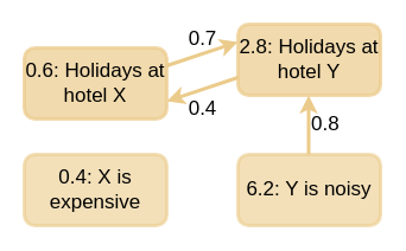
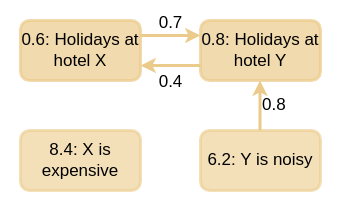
  <mxCell id="0" />
  <mxCell id="1" parent="0" />
- <mxCell id="2" value="&lt;font style=&quot;font-size: 17px;&quot;&gt;0.6: Holidays at hotel X&lt;br&gt;&lt;/font&gt;" style="rounded=1;whiteSpace=wrap;html=1;fillColor=#EBCB8B;strokeColor=#ebcb8b;strokeWidth=3;gradientColor=none;opacity=70;" vertex="1" parent="1"><mxGeometry x="20" y="40" width="120" height="60" as="geometry" /></mxCell>
- <mxCell id="3" value="&lt;font style=&quot;font-size: 17px;&quot;&gt;2.8: Holidays at hotel Y&lt;br&gt;&lt;/font&gt;" style="rounded=1;whiteSpace=wrap;html=1;fillColor=#EBCB8B;strokeColor=#ebcb8b;strokeWidth=3;gradientColor=none;opacity=70;" vertex="1" parent="1"><mxGeometry x="200" y="20" width="120" height="60" as="geometry" /></mxCell>
- <mxCell id="4" value="&lt;div&gt;&lt;font style=&quot;font-size: 17px;&quot;&gt;0.4: X is expensive&lt;/font&gt;&lt;/div&gt;" style="rounded=1;whiteSpace=wrap;html=1;fillColor=#EBCB8B;strokeColor=#ebcb8b;strokeWidth=3;gradientColor=none;opacity=60;" vertex="1" parent="1"><mxGeometry x="20" y="130" width="120" height="60" as="geometry" /></mxCell>
+ <mxCell id="2" value="&lt;font style=&quot;font-size: 17px;&quot;&gt;0.6: Holidays at hotel X&lt;br&gt;&lt;/font&gt;" style="rounded=1;whiteSpace=wrap;html=1;fillColor=#EBCB8B;strokeColor=#ebcb8b;strokeWidth=3;gradientColor=none;opacity=70;" vertex="1" parent="1"><mxGeometry x="20" y="20" width="120" height="60" as="geometry" /></mxCell>
+ <mxCell id="3" value="&lt;font style=&quot;font-size: 17px;&quot;&gt;0.8: Holidays at hotel Y&lt;br&gt;&lt;/font&gt;" style="rounded=1;whiteSpace=wrap;html=1;fillColor=#EBCB8B;strokeColor=#ebcb8b;strokeWidth=3;gradientColor=none;opacity=70;" vertex="1" parent="1"><mxGeometry x="200" y="20" width="120" height="60" as="geometry" /></mxCell>
+ <mxCell id="4" value="&lt;div&gt;&lt;font style=&quot;font-size: 17px;&quot;&gt;8.4: X is expensive&lt;/font&gt;&lt;/div&gt;" style="rounded=1;whiteSpace=wrap;html=1;fillColor=#EBCB8B;strokeColor=#ebcb8b;strokeWidth=3;gradientColor=none;opacity=60;" vertex="1" parent="1"><mxGeometry x="20" y="130" width="120" height="60" as="geometry" /></mxCell>
  <mxCell id="5" value="&lt;font style=&quot;font-size: 13px;&quot;&gt;&lt;font style=&quot;font-size: 14px;&quot;&gt;&lt;font style=&quot;font-size: 15px;&quot;&gt;&lt;font style=&quot;font-size: 16px;&quot;&gt;&lt;font style=&quot;font-size: 17px;&quot;&gt;6.2: Y is noisy&lt;/font&gt;&lt;/font&gt;&lt;/font&gt;&lt;/font&gt;&lt;/font&gt;" style="rounded=1;whiteSpace=wrap;html=1;fillColor=#EBCB8B;strokeColor=#ebcb8b;strokeWidth=3;gradientColor=none;opacity=60;" vertex="1" parent="1"><mxGeometry x="200" y="130" width="120" height="60" as="geometry" /></mxCell>
  <mxCell id="6" value="&lt;div&gt;0.8&lt;/div&gt;" style="endArrow=classic;html=1;rounded=0;fontSize=17;strokeColor=#ebcb8b;entryX=0.5;entryY=1;entryDx=0;entryDy=0;strokeWidth=3;align=left;verticalAlign=middle;labelPosition=center;verticalLabelPosition=middle;labelBackgroundColor=none;" edge="1" parent="1"><mxGeometry width="50" height="50" relative="1" as="geometry"><mxPoint x="259.5" y="130" as="sourcePoint" /><mxPoint x="259.5" y="80" as="targetPoint" /><mxPoint as="offset" /></mxGeometry></mxCell>
  <mxCell id="7" value="&lt;div&gt;0.7&lt;/div&gt;" style="endArrow=classic;html=1;rounded=0;fontSize=17;strokeColor=#ebcb8b;entryX=0;entryY=0.25;entryDx=0;entryDy=0;strokeWidth=3;exitX=1;exitY=0.25;exitDx=0;exitDy=0;verticalAlign=bottom;labelBackgroundColor=none;" edge="1" parent="1" source="2" target="3"><mxGeometry width="50" height="50" relative="1" as="geometry"><mxPoint x="100" y="150" as="sourcePoint" /><mxPoint x="100" y="100" as="targetPoint" /><mxPoint as="offset" /></mxGeometry></mxCell>
  <mxCell id="8" value="0.4" style="endArrow=classic;html=1;rounded=0;fontSize=17;strokeColor=#ebcb8b;entryX=1;entryY=0.75;entryDx=0;entryDy=0;strokeWidth=3;exitX=0;exitY=0.75;exitDx=0;exitDy=0;verticalAlign=top;labelBackgroundColor=none;" edge="1" parent="1" source="3" target="2"><mxGeometry width="50" height="50" relative="1" as="geometry"><mxPoint x="150" y="45" as="sourcePoint" /><mxPoint x="210" y="45" as="targetPoint" /><mxPoint as="offset" /></mxGeometry></mxCell>
